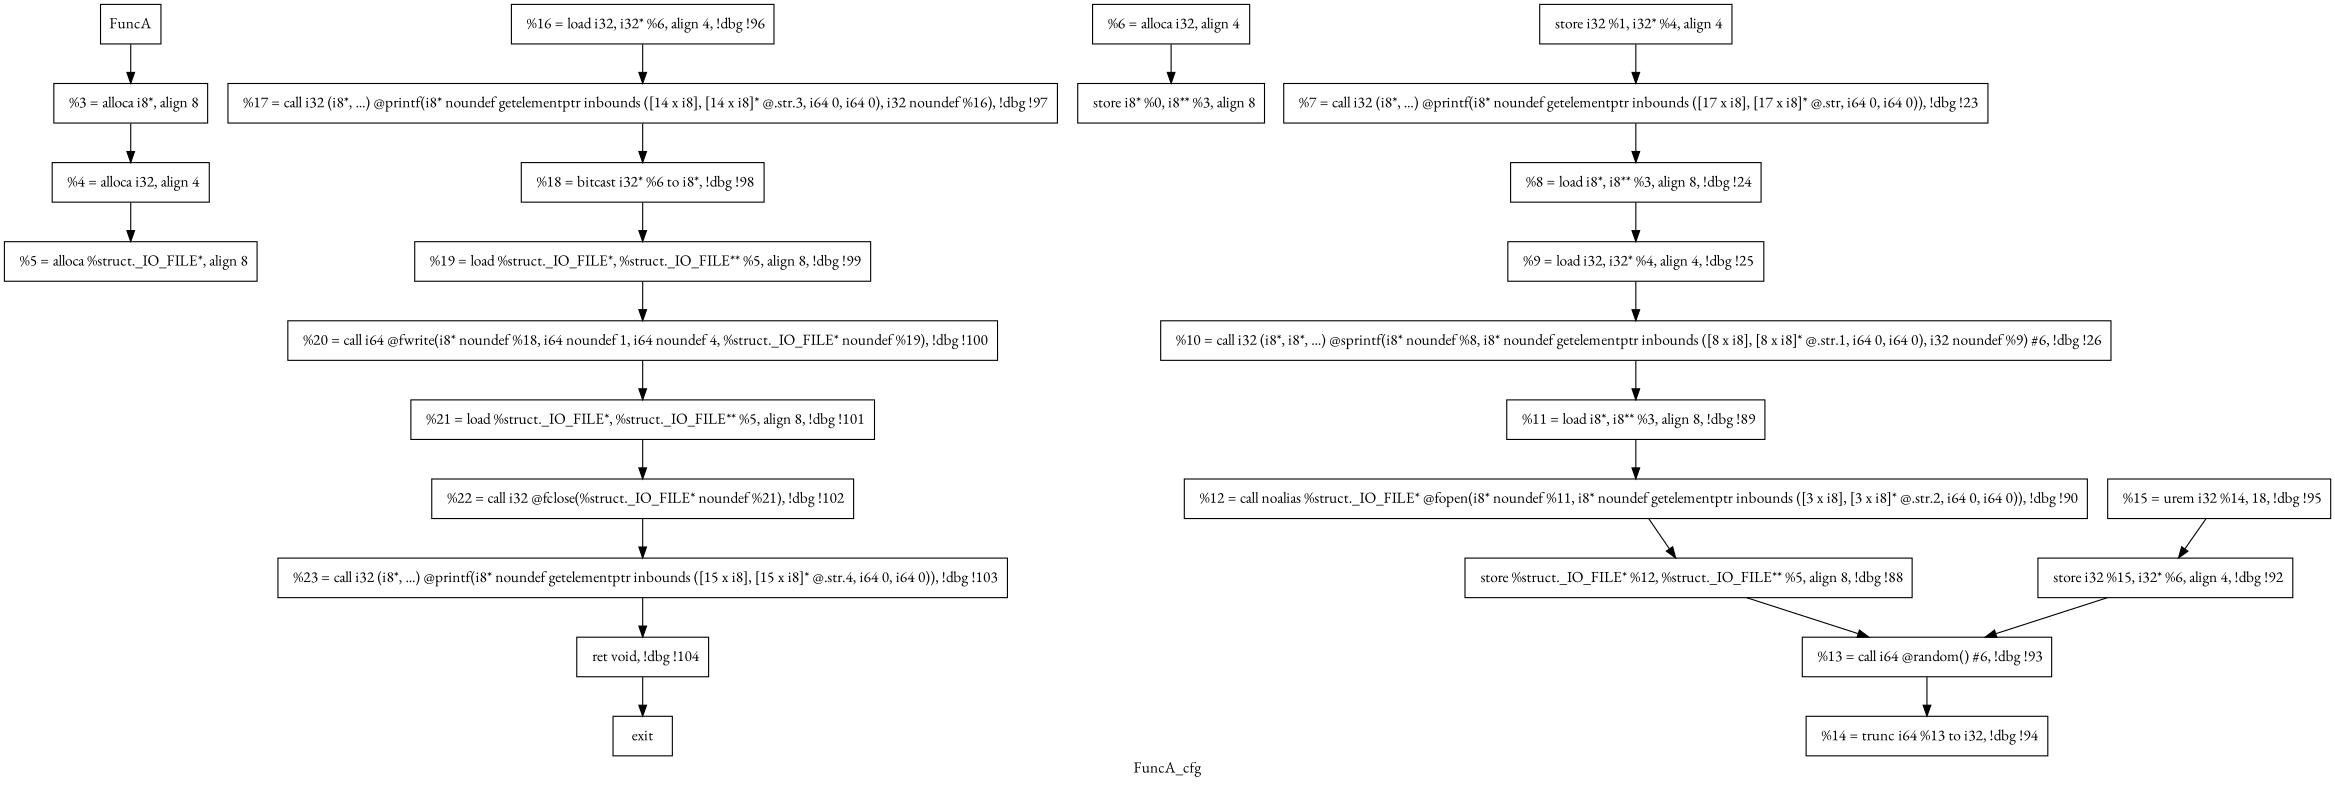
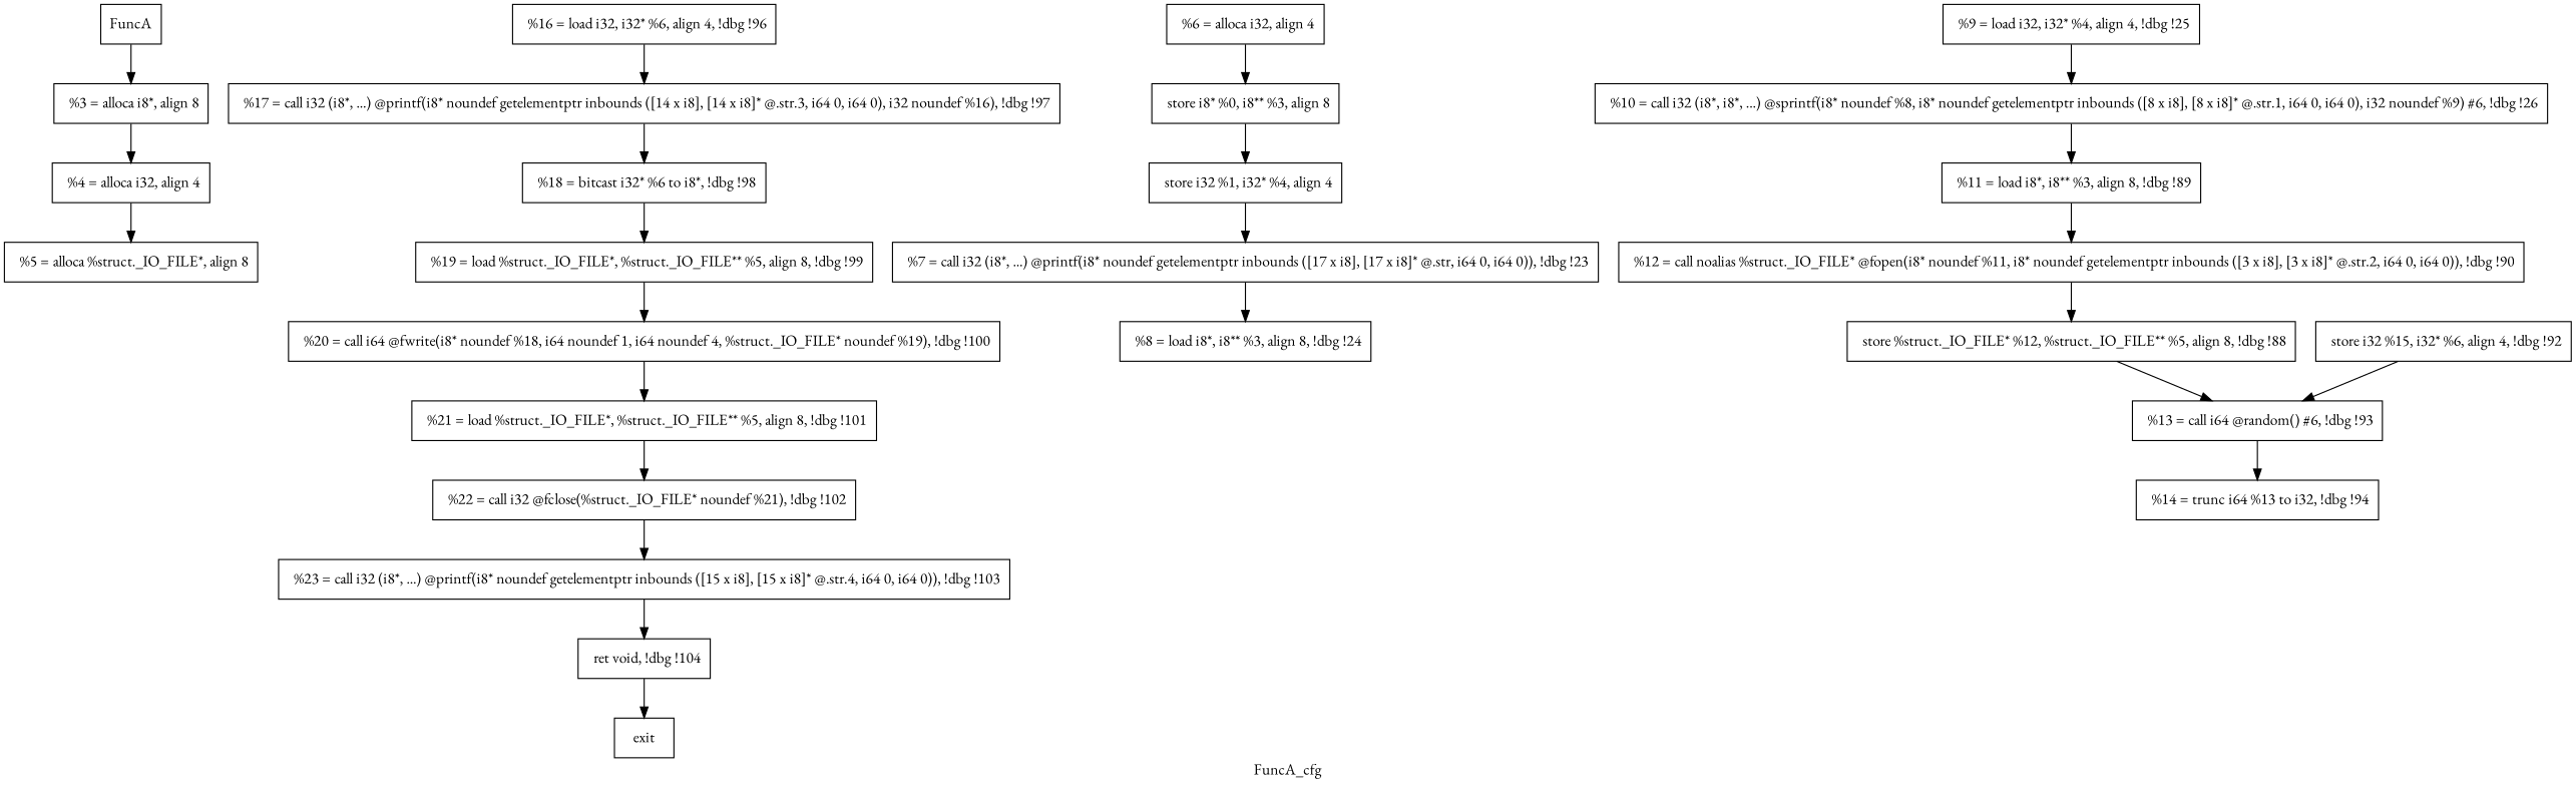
  digraph {
    fontname="EB Garamond"
    label=FuncA_cfg
    node [color=black fontname="EB Garamond" shape=rectangle]
    edge [color=black fontname="EB Garamond"]
    n1 [label=FuncA]
    n2 [label="  %3 = alloca i8*, align 8"]
    n3 [label="  %4 = alloca i32, align 4"]
    n4 [label=exit]
    n5 [label="  %5 = alloca %struct._IO_FILE*, align 8"]
    n6 [label="  %6 = alloca i32, align 4"]
    n7 [label="  store i8* %0, i8** %3, align 8"]
    n8 [label="  store i32 %1, i32* %4, align 4"]
    n9 [label="  %7 = call i32 (i8*, ...) @printf(i8* noundef getelementptr inbounds ([17 x i8], [17 x i8]* @.str, i64 0, i64 0)), !dbg !23"]
    n10 [label="  %8 = load i8*, i8** %3, align 8, !dbg !24"]
    n11 [label="  %9 = load i32, i32* %4, align 4, !dbg !25"]
    n12 [label="  %10 = call i32 (i8*, i8*, ...) @sprintf(i8* noundef %8, i8* noundef getelementptr inbounds ([8 x i8], [8 x i8]* @.str.1, i64 0, i64 0), i32 noundef %9) #6, !dbg !26"]
    n13 [label="  %11 = load i8*, i8** %3, align 8, !dbg !89"]
    n14 [label="  %12 = call noalias %struct._IO_FILE* @fopen(i8* noundef %11, i8* noundef getelementptr inbounds ([3 x i8], [3 x i8]* @.str.2, i64 0, i64 0)), !dbg !90"]
    n15 [label="  store %struct._IO_FILE* %12, %struct._IO_FILE** %5, align 8, !dbg !88"]
    n16 [label="  %13 = call i64 @random() #6, !dbg !93"]
    n17 [label="  %14 = trunc i64 %13 to i32, !dbg !94"]
-   n18 [label="  %15 = urem i32 %14, 18, !dbg !95"]
    n19 [label="  store i32 %15, i32* %6, align 4, !dbg !92"]
    n20 [label="  %16 = load i32, i32* %6, align 4, !dbg !96"]
    n21 [label="  %17 = call i32 (i8*, ...) @printf(i8* noundef getelementptr inbounds ([14 x i8], [14 x i8]* @.str.3, i64 0, i64 0), i32 noundef %16), !dbg !97"]
    n22 [label="  %18 = bitcast i32* %6 to i8*, !dbg !98"]
    n23 [label="  %19 = load %struct._IO_FILE*, %struct._IO_FILE** %5, align 8, !dbg !99"]
    n24 [label="  %20 = call i64 @fwrite(i8* noundef %18, i64 noundef 1, i64 noundef 4, %struct._IO_FILE* noundef %19), !dbg !100"]
    n25 [label="  %21 = load %struct._IO_FILE*, %struct._IO_FILE** %5, align 8, !dbg !101"]
    n26 [label="  %22 = call i32 @fclose(%struct._IO_FILE* noundef %21), !dbg !102"]
    n27 [label="  %23 = call i32 (i8*, ...) @printf(i8* noundef getelementptr inbounds ([15 x i8], [15 x i8]* @.str.4, i64 0, i64 0)), !dbg !103"]
    n28 [label="  ret void, !dbg !104"]
    n1 -> n2
    n2 -> n3
    n3 -> n5
    n6 -> n7
+   n7 -> n8
    n8 -> n9
    n9 -> n10
-   n10 -> n11
    n11 -> n12
    n12 -> n13
    n13 -> n14
    n14 -> n15
    n15 -> n16
    n16 -> n17
-   n18 -> n19
    n19 -> n16
    n20 -> n21
    n21 -> n22
    n22 -> n23
    n23 -> n24
    n24 -> n25
    n25 -> n26
    n26 -> n27
    n27 -> n28
    n28 -> n4
  }
